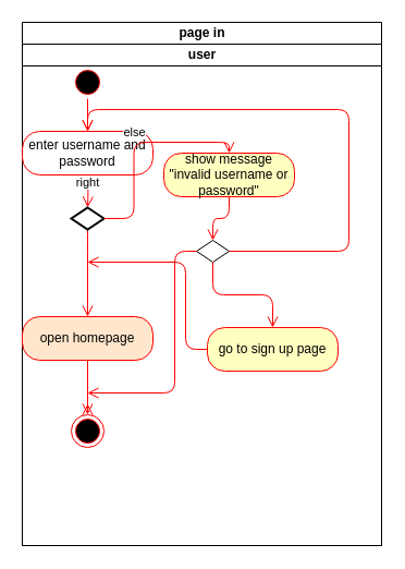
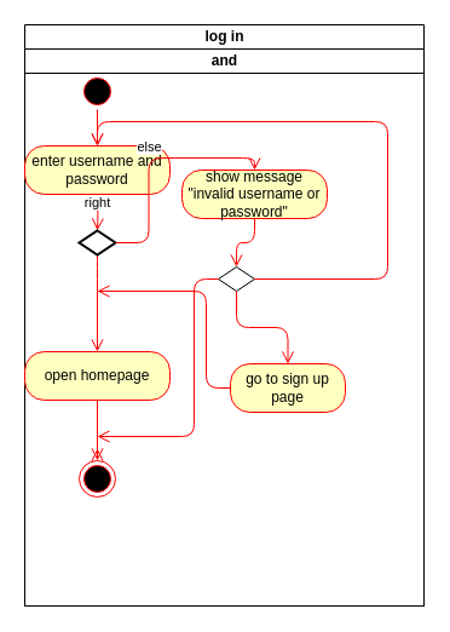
  <mxCell id="0" />
  <mxCell id="1" parent="0" />
- <mxCell id="2" value="page in" style="swimlane;html=1;childLayout=stackLayout;resizeParent=1;resizeParentMax=0;startSize=20;" vertex="1" parent="1"><mxGeometry x="20" y="20" width="330" height="480" as="geometry" /></mxCell>
- <mxCell id="3" value="user" style="swimlane;html=1;startSize=20;" vertex="1" parent="2"><mxGeometry y="20" width="330" height="460" as="geometry" /></mxCell>
+ <mxCell id="2" value="log in" style="swimlane;html=1;childLayout=stackLayout;resizeParent=1;resizeParentMax=0;startSize=20;" vertex="1" parent="1"><mxGeometry x="20" y="20" width="330" height="480" as="geometry" /></mxCell>
+ <mxCell id="3" value="and" style="swimlane;html=1;startSize=20;" vertex="1" parent="2"><mxGeometry y="20" width="330" height="460" as="geometry" /></mxCell>
  <mxCell id="4" value="" style="ellipse;html=1;shape=startState;fillColor=#000000;strokeColor=#ff0000;" vertex="1" parent="3"><mxGeometry x="45" y="20" width="30" height="30" as="geometry" /></mxCell>
  <mxCell id="5" value="right" style="edgeStyle=orthogonalEdgeStyle;html=1;verticalAlign=bottom;endArrow=open;endSize=8;strokeColor=#ff0000;entryX=0.5;entryY=0;entryDx=0;entryDy=0;entryPerimeter=0;" edge="1" parent="3" target="11"><mxGeometry relative="1" as="geometry"><mxPoint x="60" y="122" as="targetPoint" /><mxPoint x="60" y="122" as="sourcePoint" /><Array as="points" /></mxGeometry></mxCell>
  <mxCell id="6" style="edgeStyle=orthogonalEdgeStyle;html=1;verticalAlign=bottom;endArrow=open;endSize=8;strokeColor=#ff0000;entryX=0.5;entryY=0;entryDx=0;entryDy=0;entryPerimeter=0;" edge="1" parent="3" source="12" target="7"><mxGeometry relative="1" as="geometry" /></mxCell>
  <mxCell id="7" value="" style="ellipse;html=1;shape=endState;fillColor=#000000;strokeColor=#ff0000;" vertex="1" parent="3"><mxGeometry x="45" y="340" width="30" height="30" as="geometry" /></mxCell>
- <mxCell id="8" value="enter username and password" style="rounded=1;whiteSpace=wrap;html=1;arcSize=40;fontColor=#000000;fillColor=#ffffff;strokeColor=#ff0000;" vertex="1" parent="3"><mxGeometry y="80" width="120" height="40" as="geometry" /></mxCell>
+ <mxCell id="8" value="enter username and password" style="rounded=1;whiteSpace=wrap;html=1;arcSize=40;fontColor=#000000;fillColor=#ffffc0;strokeColor=#ff0000;" vertex="1" parent="3"><mxGeometry y="80" width="120" height="40" as="geometry" /></mxCell>
  <mxCell id="9" value="" style="edgeStyle=orthogonalEdgeStyle;html=1;verticalAlign=bottom;endArrow=open;endSize=8;strokeColor=#ff0000;" edge="1" parent="3" source="4" target="8"><mxGeometry relative="1" as="geometry"><mxPoint x="300" y="150" as="targetPoint" /><mxPoint x="300" y="100" as="sourcePoint" /></mxGeometry></mxCell>
  <mxCell id="10" style="edgeStyle=orthogonalEdgeStyle;html=1;verticalAlign=bottom;endArrow=open;endSize=8;strokeColor=#ff0000;entryX=0.5;entryY=0;entryDx=0;entryDy=0;entryPerimeter=0;" edge="1" parent="3" source="11" target="12"><mxGeometry relative="1" as="geometry"><Array as="points"><mxPoint x="60" y="180" /><mxPoint x="60" y="180" /></Array></mxGeometry></mxCell>
  <mxCell id="11" value="" style="strokeWidth=2;html=1;shape=mxgraph.flowchart.decision;whiteSpace=wrap;" vertex="1" parent="3"><mxGeometry x="45" y="150" width="30" height="20" as="geometry" /></mxCell>
- <mxCell id="12" value="open homepage" style="rounded=1;whiteSpace=wrap;html=1;arcSize=40;fontColor=#000000;fillColor=#ffe6cc;strokeColor=#ff0000;" vertex="1" parent="3"><mxGeometry y="250" width="120" height="40" as="geometry" /></mxCell>
+ <mxCell id="12" value="open homepage" style="rounded=1;whiteSpace=wrap;html=1;arcSize=40;fontColor=#000000;fillColor=#ffffc0;strokeColor=#ff0000;" vertex="1" parent="3"><mxGeometry y="250" width="120" height="40" as="geometry" /></mxCell>
  <mxCell id="13" value="" style="edgeStyle=orthogonalEdgeStyle;html=1;verticalAlign=bottom;endArrow=open;endSize=8;strokeColor=#ff0000;" edge="1" parent="3"><mxGeometry relative="1" as="geometry"><mxPoint x="60" y="330" as="targetPoint" /><mxPoint x="60" y="330" as="sourcePoint" /><Array as="points"><mxPoint x="60" y="340" /><mxPoint x="60" y="340" /></Array></mxGeometry></mxCell>
  <mxCell id="14" style="edgeStyle=orthogonalEdgeStyle;html=1;verticalAlign=bottom;endArrow=open;endSize=8;strokeColor=#ff0000;entryX=0.5;entryY=0;entryDx=0;entryDy=0;entryPerimeter=0;" edge="1" parent="3" source="15" target="17"><mxGeometry relative="1" as="geometry" /></mxCell>
  <mxCell id="15" value="show message &quot;invalid username or password&quot;" style="rounded=1;whiteSpace=wrap;html=1;arcSize=40;fontColor=#000000;fillColor=#ffffc0;strokeColor=#ff0000;" vertex="1" parent="3"><mxGeometry x="130" y="100" width="120" height="40" as="geometry" /></mxCell>
  <mxCell id="16" value="else" style="edgeStyle=orthogonalEdgeStyle;html=1;verticalAlign=bottom;endArrow=open;endSize=8;strokeColor=#ff0000;entryX=0.5;entryY=0;entryDx=0;entryDy=0;entryPerimeter=0;" edge="1" parent="3" source="11" target="15"><mxGeometry relative="1" as="geometry"><mxPoint x="150" y="160" as="targetPoint" /></mxGeometry></mxCell>
  <mxCell id="17" value="" style="rhombus;whiteSpace=wrap;html=1;" vertex="1" parent="3"><mxGeometry x="160" y="180" width="30" height="20" as="geometry" /></mxCell>
  <mxCell id="18" style="edgeStyle=orthogonalEdgeStyle;html=1;verticalAlign=bottom;endArrow=open;endSize=8;strokeColor=#ff0000;entryX=0.5;entryY=0;entryDx=0;entryDy=0;entryPerimeter=0;" edge="1" parent="3" source="17" target="8"><mxGeometry relative="1" as="geometry"><mxPoint x="290" y="90" as="targetPoint" /><Array as="points"><mxPoint x="300" y="190" /><mxPoint x="300" y="60" /><mxPoint x="60" y="60" /></Array></mxGeometry></mxCell>
- <mxCell id="19" value="go to sign up page" style="rounded=1;whiteSpace=wrap;html=1;arcSize=40;fontColor=#000000;fillColor=#ffffc0;strokeColor=#ff0000;" vertex="1" parent="3"><mxGeometry x="170" y="260" width="120" height="40" as="geometry" /></mxCell>
+ <mxCell id="19" value="go to sign up page" style="rounded=1;whiteSpace=wrap;html=1;arcSize=40;fontColor=#000000;fillColor=#ffffc0;strokeColor=#ff0000;" vertex="1" parent="3"><mxGeometry x="170" y="260" width="95" height="40" as="geometry" /></mxCell>
  <mxCell id="20" style="edgeStyle=orthogonalEdgeStyle;html=1;verticalAlign=bottom;endArrow=open;endSize=8;strokeColor=#ff0000;entryX=0.5;entryY=0;entryDx=0;entryDy=0;entryPerimeter=0;" edge="1" parent="3" source="17" target="19"><mxGeometry relative="1" as="geometry"><mxPoint x="175" y="230" as="targetPoint" /></mxGeometry></mxCell>
  <mxCell id="21" style="edgeStyle=orthogonalEdgeStyle;html=1;verticalAlign=bottom;endArrow=open;endSize=8;strokeColor=#ff0000;entryX=0.5;entryY=0;entryDx=0;entryDy=0;entryPerimeter=0;" edge="1" parent="1" source="17"><mxGeometry relative="1" as="geometry"><mxPoint x="80" y="360" as="targetPoint" /><Array as="points"><mxPoint x="160" y="230" /><mxPoint x="160" y="360" /></Array></mxGeometry></mxCell>
  <mxCell id="22" style="edgeStyle=orthogonalEdgeStyle;html=1;verticalAlign=bottom;endArrow=open;endSize=8;strokeColor=#ff0000;entryX=0.5;entryY=0;entryDx=0;entryDy=0;entryPerimeter=0;" edge="1" parent="1" source="19"><mxGeometry relative="1" as="geometry"><mxPoint x="80" y="240" as="targetPoint" /><Array as="points"><mxPoint x="170" y="320" /><mxPoint x="170" y="240" /></Array></mxGeometry></mxCell>
